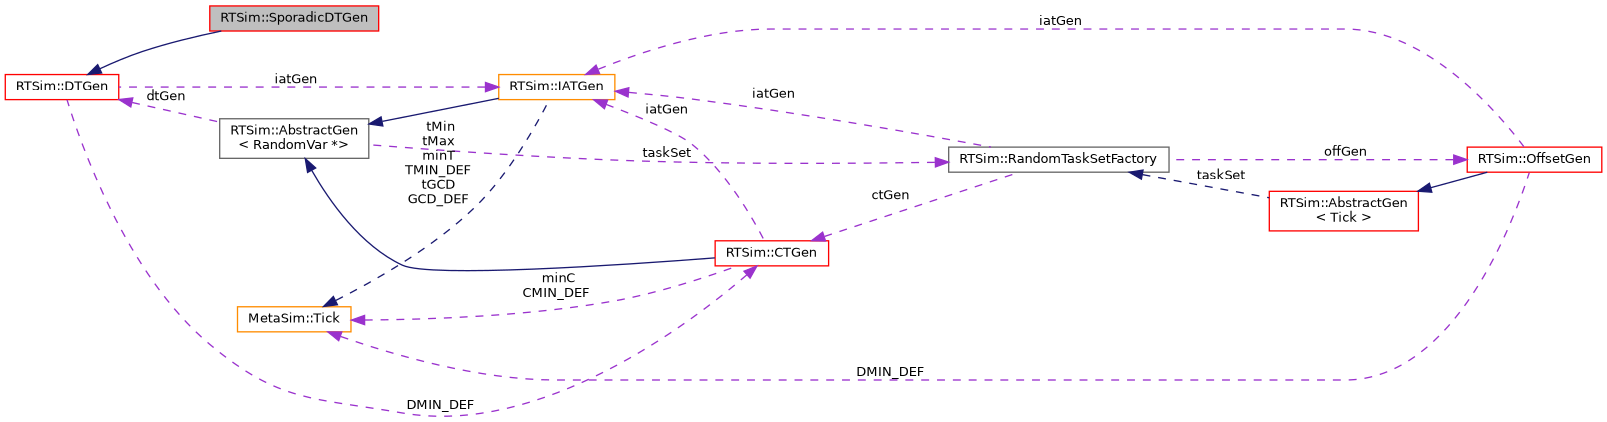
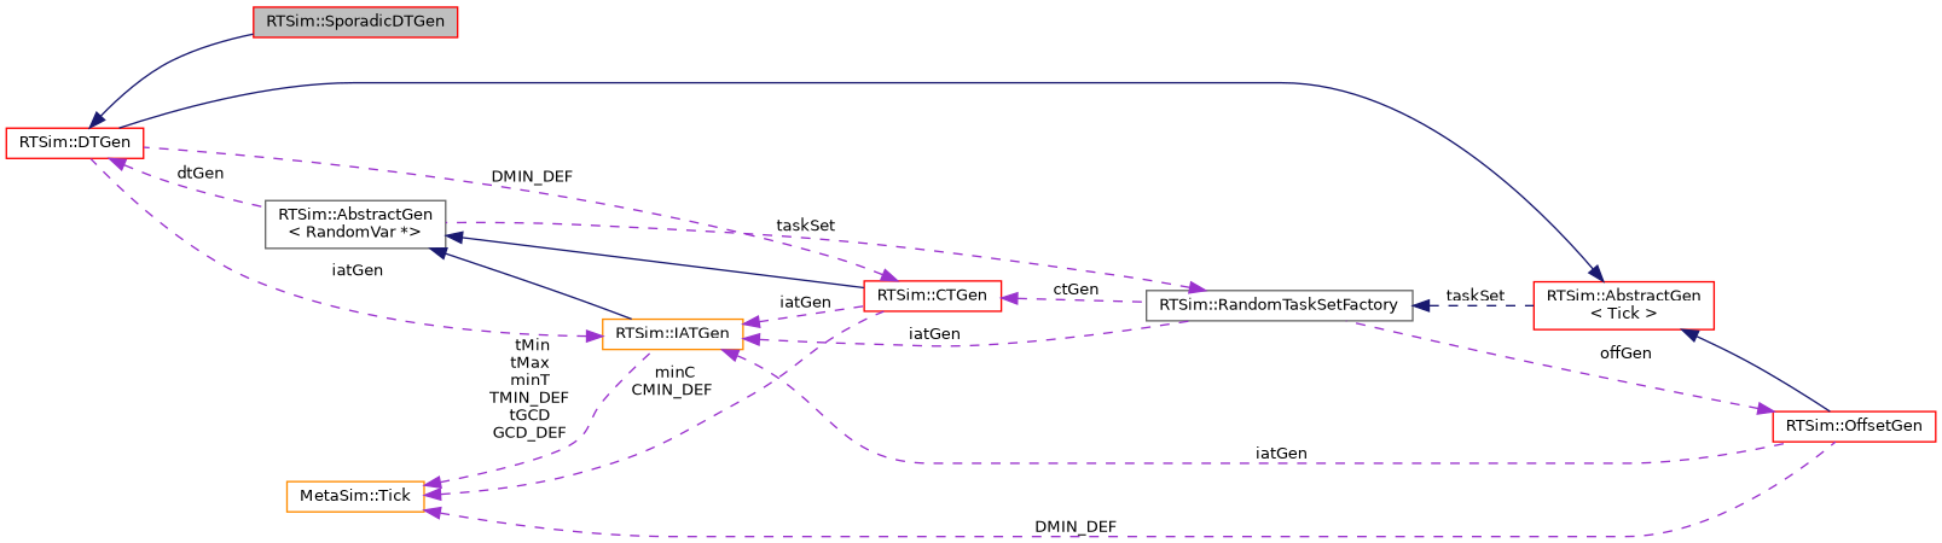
  digraph {
    rankdir=LR
    node [color=red fillcolor=white fontname=Helvetica fontsize=10 shape=record style=filled]
    edge [color=darkorchid3 dir=back fontname=Helvetica fontsize=10 labelfontname=Helvetica labelfontsize=10 style=dashed]
    n1 [fillcolor=grey75 fontcolor=black height=0.2 label="RTSim::SporadicDTGen" width=0.4]
    n2 [height=0.2 label="RTSim::DTGen" width=0.4]
    n3 [color=gray40 height=0.2 label="RTSim::AbstractGen\l\< RandomVar *\>" width=0.4]
    n4 [color=gray40 height=0.2 label="RTSim::RandomTaskSetFactory" width=0.4]
    n5 [height=0.2 label="RTSim::AbstractGen\l\< Tick \>" width=0.4]
    n6 [height=0.2 label="RTSim::OffsetGen" width=0.4]
    n7 [color=darkorange height=0.2 label="RTSim::IATGen" width=0.4]
    n8 [height=0.2 label="RTSim::CTGen" width=0.4]
    n9 [color=darkorange height=0.2 label="MetaSim::Tick" width=0.4]
    n2 -> n1 [color=midnightblue style=solid]
    n2 -> n3 [label=" dtGen"]
    n3 -> n7 [color=midnightblue style=solid]
    n3 -> n8 [color=midnightblue style=solid]
    n4 -> n3 [label=" taskSet"]
    n4 -> n5 [color=midnightblue label=" taskSet"]
+   n5 -> n2 [color=midnightblue style=solid]
    n5 -> n6 [color=midnightblue style=solid]
    n6 -> n4 [label=" offGen"]
    n7 -> n2 [label=" iatGen"]
    n7 -> n4 [label=" iatGen"]
    n7 -> n6 [label=" iatGen"]
    n7 -> n8 [label=" iatGen"]
    n8 -> n2 [label=" DMIN_DEF"]
    n8 -> n4 [label=" ctGen"]
    n9 -> n6 [label=" DMIN_DEF"]
-   n9 -> n7 [color=midnightblue label=" tMin\ntMax\nminT\nTMIN_DEF\ntGCD\nGCD_DEF"]
+   n9 -> n7 [label=" tMin\ntMax\nminT\nTMIN_DEF\ntGCD\nGCD_DEF"]
    n9 -> n8 [label=" minC\nCMIN_DEF"]
  }
